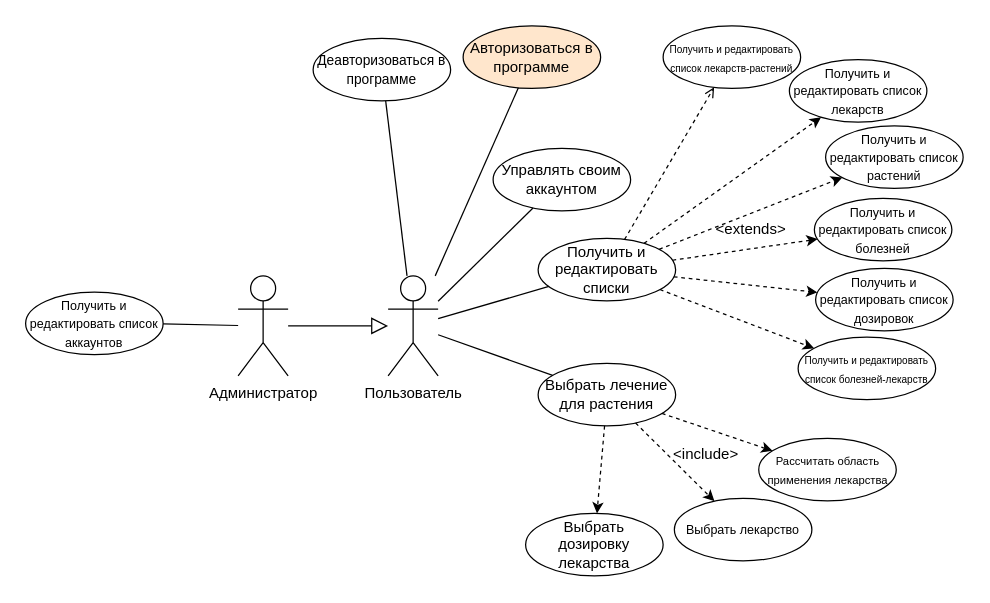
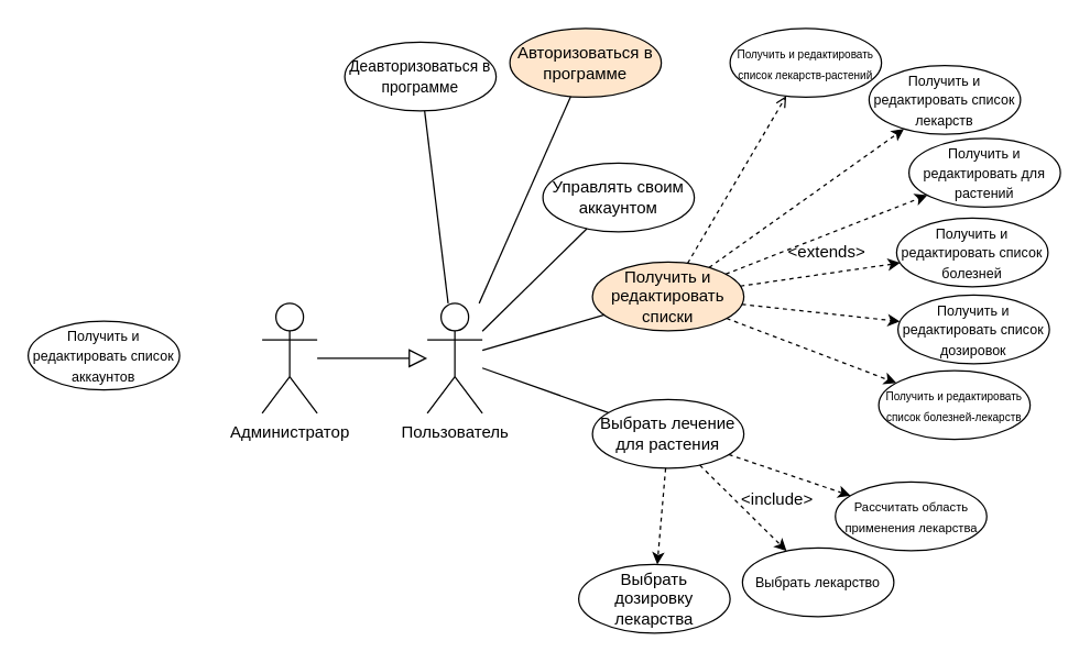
  <mxCell id="0" />
  <mxCell id="1" parent="0" />
  <mxCell id="2" value="Пользователь" style="shape=umlActor;verticalLabelPosition=bottom;verticalAlign=top;html=1;outlineConnect=0;" vertex="1" parent="1"><mxGeometry x="310" y="220" width="40" height="80" as="geometry" /></mxCell>
  <mxCell id="3" value="Администратор" style="shape=umlActor;verticalLabelPosition=bottom;verticalAlign=top;html=1;outlineConnect=0;" vertex="1" parent="1"><mxGeometry x="190" y="220" width="40" height="80" as="geometry" /></mxCell>
  <mxCell id="4" value="Управлять своим аккаунтом" style="ellipse;whiteSpace=wrap;html=1;" vertex="1" parent="1"><mxGeometry x="394" y="118" width="110" height="50" as="geometry" /></mxCell>
  <mxCell id="5" value="" style="endArrow=none;html=1;rounded=0;" edge="1" parent="1" source="2" target="4"><mxGeometry width="50" height="50" relative="1" as="geometry"><mxPoint x="520" y="320" as="sourcePoint" /><mxPoint x="570" y="270" as="targetPoint" /></mxGeometry></mxCell>
- <mxCell id="6" value="Получить и редактировать списки" style="ellipse;whiteSpace=wrap;html=1;" vertex="1" parent="1"><mxGeometry x="430" y="190" width="110" height="50" as="geometry" /></mxCell>
+ <mxCell id="6" value="Получить и редактировать списки" style="ellipse;whiteSpace=wrap;html=1;fillColor=#ffe6cc;" vertex="1" parent="1"><mxGeometry x="430" y="190" width="110" height="50" as="geometry" /></mxCell>
  <mxCell id="7" value="" style="endArrow=none;html=1;rounded=0;" edge="1" parent="1" source="2" target="6"><mxGeometry width="50" height="50" relative="1" as="geometry"><mxPoint x="510" y="400" as="sourcePoint" /><mxPoint x="560" y="350" as="targetPoint" /></mxGeometry></mxCell>
  <mxCell id="8" value="&lt;font style=&quot;font-size: 10px;&quot;&gt;Получить и редактировать список лекарств&lt;/font&gt;" style="ellipse;whiteSpace=wrap;html=1;" vertex="1" parent="1"><mxGeometry x="631" y="47" width="110" height="50" as="geometry" /></mxCell>
- <mxCell id="9" value="&lt;font style=&quot;font-size: 10px;&quot;&gt;Получить и редактировать список растений&lt;/font&gt;" style="ellipse;whiteSpace=wrap;html=1;" vertex="1" parent="1"><mxGeometry x="660" y="100" width="110" height="50" as="geometry" /></mxCell>
+ <mxCell id="9" value="&lt;font style=&quot;font-size: 10px;&quot;&gt;Получить и редактировать для растений&lt;/font&gt;" style="ellipse;whiteSpace=wrap;html=1;" vertex="1" parent="1"><mxGeometry x="660" y="100" width="110" height="50" as="geometry" /></mxCell>
  <mxCell id="10" value="&lt;font style=&quot;font-size: 10px;&quot;&gt;Получить и редактировать список болезней&lt;/font&gt;" style="ellipse;whiteSpace=wrap;html=1;" vertex="1" parent="1"><mxGeometry x="651" y="158" width="110" height="50" as="geometry" /></mxCell>
  <mxCell id="11" value="" style="endArrow=classic;dashed=1;html=1;rounded=0;endFill=1;" edge="1" parent="1" source="6" target="8"><mxGeometry width="50" height="50" relative="1" as="geometry"><mxPoint x="510" y="350" as="sourcePoint" /><mxPoint x="560" y="300" as="targetPoint" /></mxGeometry></mxCell>
  <mxCell id="12" value="" style="endArrow=classic;dashed=1;html=1;rounded=0;endFill=1;" edge="1" parent="1" source="6" target="9"><mxGeometry width="50" height="50" relative="1" as="geometry"><mxPoint x="529" y="205" as="sourcePoint" /><mxPoint x="601" y="165" as="targetPoint" /></mxGeometry></mxCell>
  <mxCell id="13" value="" style="endArrow=classic;dashed=1;html=1;rounded=0;endFill=1;" edge="1" parent="1" source="6" target="10"><mxGeometry width="50" height="50" relative="1" as="geometry"><mxPoint x="549" y="221" as="sourcePoint" /><mxPoint x="581" y="219" as="targetPoint" /></mxGeometry></mxCell>
  <mxCell id="14" value="&lt;font style=&quot;font-size: 10px;&quot;&gt;Получить и редактировать список дозировок&lt;/font&gt;" style="ellipse;whiteSpace=wrap;html=1;" vertex="1" parent="1"><mxGeometry x="652" y="214" width="110" height="50" as="geometry" /></mxCell>
  <mxCell id="15" value="" style="endArrow=classic;dashed=1;html=1;rounded=0;endFill=1;" edge="1" parent="1" source="6" target="14"><mxGeometry width="50" height="50" relative="1" as="geometry"><mxPoint x="538" y="240" as="sourcePoint" /><mxPoint x="592" y="260" as="targetPoint" /></mxGeometry></mxCell>
  <mxCell id="16" value="&lt;font style=&quot;font-size: 8px;&quot;&gt;Получить и редактировать список болезней-лекарств&lt;/font&gt;" style="ellipse;whiteSpace=wrap;html=1;" vertex="1" parent="1"><mxGeometry x="638" y="269" width="110" height="50" as="geometry" /></mxCell>
  <mxCell id="17" value="" style="endArrow=classic;dashed=1;html=1;rounded=0;endFill=1;" edge="1" parent="1" source="6" target="16"><mxGeometry width="50" height="50" relative="1" as="geometry"><mxPoint x="518" y="248" as="sourcePoint" /><mxPoint x="572" y="302" as="targetPoint" /></mxGeometry></mxCell>
  <mxCell id="18" value="&lt;font style=&quot;font-size: 8px;&quot;&gt;Получить и редактировать список лекарств-растений&lt;/font&gt;" style="ellipse;whiteSpace=wrap;html=1;" vertex="1" parent="1"><mxGeometry x="530" y="20" width="110" height="50" as="geometry" /></mxCell>
  <mxCell id="19" value="" style="endArrow=open;dashed=1;html=1;rounded=0;endFill=1;" edge="1" target="18" parent="1" source="6"><mxGeometry width="50" height="50" relative="1" as="geometry"><mxPoint x="587.004" y="145.475" as="sourcePoint" /><mxPoint x="592.87" y="-3" as="targetPoint" /></mxGeometry></mxCell>
  <mxCell id="20" value="&amp;lt;extends&amp;gt;" style="text;html=1;align=center;verticalAlign=middle;resizable=0;points=[];autosize=1;strokeColor=none;fillColor=none;" vertex="1" parent="1"><mxGeometry x="560" y="168" width="80" height="30" as="geometry" /></mxCell>
  <mxCell id="21" value="" style="endArrow=block;html=1;rounded=0;endFill=0;endSize=11;" edge="1" parent="1" source="3" target="2"><mxGeometry width="50" height="50" relative="1" as="geometry"><mxPoint x="310" y="150" as="sourcePoint" /><mxPoint x="360" y="100" as="targetPoint" /></mxGeometry></mxCell>
  <mxCell id="22" value="&lt;font style=&quot;font-size: 10px;&quot;&gt;Получить и редактировать список аккаунтов&lt;/font&gt;" style="ellipse;whiteSpace=wrap;html=1;" vertex="1" parent="1"><mxGeometry x="20" y="233" width="110" height="50" as="geometry" /></mxCell>
- <mxCell id="23" value="" style="endArrow=none;html=1;rounded=0;" edge="1" parent="1" source="22" target="3"><mxGeometry width="50" height="50" relative="1" as="geometry"><mxPoint x="130" y="430" as="sourcePoint" /><mxPoint x="180" y="380" as="targetPoint" /></mxGeometry></mxCell>
  <mxCell id="24" value="Выбрать лечение для растения" style="ellipse;whiteSpace=wrap;html=1;" vertex="1" parent="1"><mxGeometry x="430" y="290" width="110" height="50" as="geometry" /></mxCell>
  <mxCell id="25" value="" style="endArrow=none;html=1;rounded=0;" edge="1" target="24" parent="1" source="2"><mxGeometry width="50" height="50" relative="1" as="geometry"><mxPoint x="360" y="383" as="sourcePoint" /><mxPoint x="570" y="479" as="targetPoint" /></mxGeometry></mxCell>
  <mxCell id="26" value="" style="endArrow=classic;dashed=1;html=1;rounded=0;endFill=1;" edge="1" target="32" parent="1" source="24"><mxGeometry width="50" height="50" relative="1" as="geometry"><mxPoint x="482.5" y="423" as="sourcePoint" /><mxPoint x="527.5" y="494" as="targetPoint" /></mxGeometry></mxCell>
  <mxCell id="27" value="" style="endArrow=classic;dashed=1;html=1;rounded=0;endFill=1;" edge="1" target="31" parent="1" source="24"><mxGeometry width="50" height="50" relative="1" as="geometry"><mxPoint x="494.5" y="413" as="sourcePoint" /><mxPoint x="547.5" y="452" as="targetPoint" /></mxGeometry></mxCell>
  <mxCell id="28" value="&amp;lt;include&amp;gt;" style="text;html=1;align=center;verticalAlign=middle;resizable=0;points=[];autosize=1;strokeColor=none;fillColor=none;" vertex="1" parent="1"><mxGeometry x="524" y="348" width="80" height="30" as="geometry" /></mxCell>
  <mxCell id="29" value="" style="endArrow=classic;dashed=1;html=1;rounded=0;endFill=1;" edge="1" target="30" parent="1" source="24"><mxGeometry width="50" height="50" relative="1" as="geometry"><mxPoint x="492.5" y="400" as="sourcePoint" /><mxPoint x="536.5" y="411" as="targetPoint" /></mxGeometry></mxCell>
  <mxCell id="30" value="&lt;font style=&quot;font-size: 9px;&quot;&gt;Рассчитать область применения лекарства&lt;/font&gt;" style="ellipse;whiteSpace=wrap;html=1;" vertex="1" parent="1"><mxGeometry x="606.5" y="350" width="110" height="50" as="geometry" /></mxCell>
  <mxCell id="31" value="&lt;span style=&quot;font-size: 10px;&quot;&gt;Выбрать лекарство&lt;/span&gt;" style="ellipse;whiteSpace=wrap;html=1;" vertex="1" parent="1"><mxGeometry x="539" y="398" width="110" height="50" as="geometry" /></mxCell>
  <mxCell id="32" value="&lt;font&gt;Выбрать дозировку лекарства&lt;/font&gt;" style="ellipse;whiteSpace=wrap;html=1;" vertex="1" parent="1"><mxGeometry x="420" y="410" width="110" height="50" as="geometry" /></mxCell>
  <mxCell id="33" value="Авторизоваться в программе" style="ellipse;whiteSpace=wrap;html=1;fillColor=#ffe6cc;" vertex="1" parent="1"><mxGeometry x="370" y="20" width="110" height="50" as="geometry" /></mxCell>
  <mxCell id="34" value="" style="endArrow=none;html=1;rounded=0;" edge="1" parent="1" source="33" target="2"><mxGeometry width="50" height="50" relative="1" as="geometry"><mxPoint x="250" y="410" as="sourcePoint" /><mxPoint x="300" y="360" as="targetPoint" /></mxGeometry></mxCell>
  <mxCell id="35" value="" style="endArrow=none;html=1;rounded=0;" edge="1" source="36" parent="1" target="2"><mxGeometry width="50" height="50" relative="1" as="geometry"><mxPoint x="206" y="138" as="sourcePoint" /><mxPoint x="288" y="28" as="targetPoint" /></mxGeometry></mxCell>
  <mxCell id="36" value="&lt;font style=&quot;font-size: 11px;&quot;&gt;Деавторизоваться в программе&lt;/font&gt;" style="ellipse;whiteSpace=wrap;html=1;" vertex="1" parent="1"><mxGeometry x="250" y="30" width="110" height="50" as="geometry" /></mxCell>
